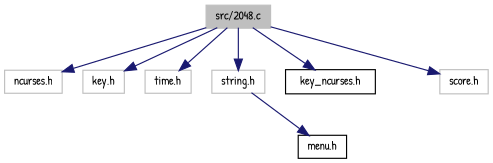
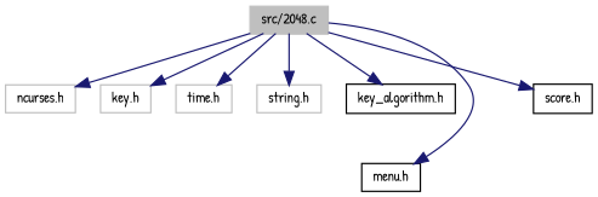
  digraph {
    fontname="Patrick Hand"
    node [color=grey75 fillcolor=white fontname="Patrick Hand" fontsize=10 shape=record style=filled]
    edge [color=midnightblue fontname="Patrick Hand" fontsize=10 labelfontname=Helvetica labelfontsize=10 style=solid]
    n1 [fillcolor=grey75 fontcolor=black height=0.2 label="src/2048.c" width=0.4]
    n2 [height=0.2 label="ncurses.h" width=0.4]
    n3 [height=0.2 label="key.h" width=0.4]
    n4 [height=0.2 label="time.h" width=0.4]
    n5 [height=0.2 label="string.h" width=0.4]
-   n6 [color=black height=0.2 label="key_ncurses.h" width=0.4]
+   n6 [color=black height=0.2 label="key_algorithm.h" width=0.4]
    n7 [color=black height=0.2 label="menu.h" width=0.4]
-   n8 [height=0.2 label="score.h" width=0.4]
+   n8 [color=black height=0.2 label="score.h" width=0.4]
    n1 -> n2
    n1 -> n3
    n1 -> n4
    n1 -> n5
    n1 -> n6
-   n5 -> n7
+   n1 -> n7
    n1 -> n8
  }
